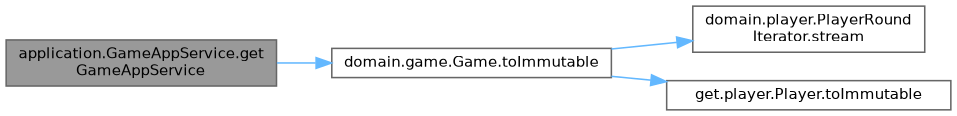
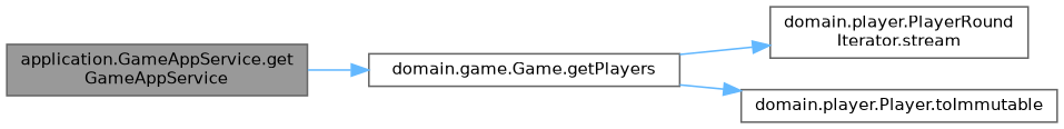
  digraph {
    rankdir=LR
    node [color=grey40 fillcolor=white fontname=Helvetica fontsize=10 shape=box style=filled]
    edge [color=steelblue1 fontname=Helvetica fontsize=10 labelfontname=Helvetica labelfontsize=10 style=solid]
    n1 [color=gray40 fillcolor=grey60 fontcolor=black height=0.2 label="application.GameAppService.get\lGameAppService" width=0.4]
-   n2 [height=0.2 label="domain.game.Game.toImmutable" width=0.4]
+   n2 [height=0.2 label="domain.game.Game.getPlayers" width=0.4]
    n3 [height=0.2 label="domain.player.PlayerRound\lIterator.stream" width=0.4]
-   n4 [height=0.2 label="get.player.Player.toImmutable" width=0.4]
+   n4 [height=0.2 label="domain.player.Player.toImmutable" width=0.4]
    n1 -> n2
    n2 -> n3
    n2 -> n4
  }
